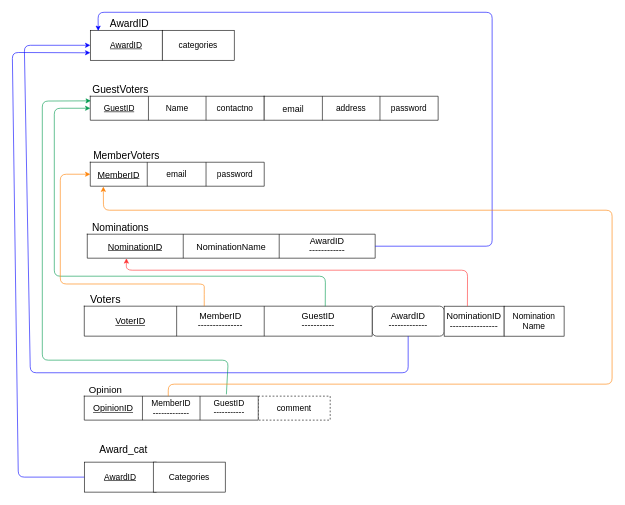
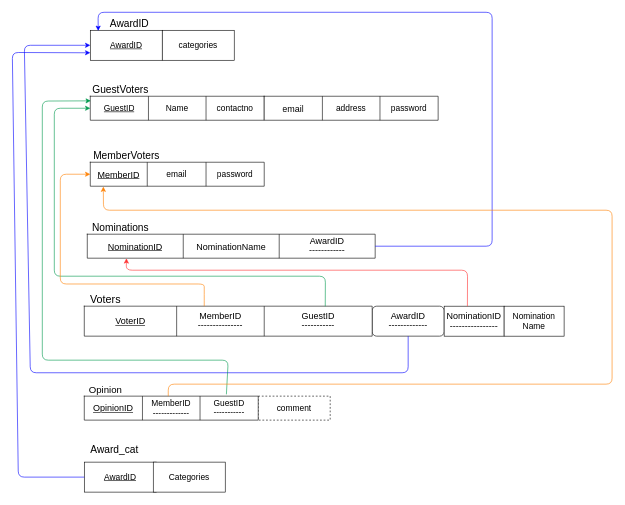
  <mxCell id="0" />
  <mxCell id="1" parent="0" />
  <mxCell id="2" value="&lt;font style=&quot;font-size: 18px&quot;&gt;Voters&lt;/font&gt;" style="text;html=1;align=center;verticalAlign=middle;resizable=0;points=[];autosize=1;" parent="1" vertex="1"><mxGeometry x="140" y="490" width="70" height="20" as="geometry" /></mxCell>
  <mxCell id="3" value="&lt;font style=&quot;font-size: 15px ; line-height: 0%&quot;&gt;AwardID&lt;br&gt;-------------&lt;br&gt;&lt;/font&gt;" style="whiteSpace=wrap;html=1;rounded=1;" parent="1" vertex="1"><mxGeometry x="620" y="510" width="120" height="50" as="geometry" /></mxCell>
  <mxCell id="4" value="&lt;font style=&quot;font-size: 15px ; line-height: 0%&quot;&gt;NominationID&lt;br&gt;----------------&lt;/font&gt;" style="whiteSpace=wrap;html=1;align=center;fontSize=14;" parent="1" vertex="1"><mxGeometry x="740" y="510" width="100" height="50" as="geometry" /></mxCell>
  <mxCell id="5" value="Nomination Name" style="whiteSpace=wrap;html=1;align=center;fontSize=14;" parent="1" vertex="1"><mxGeometry x="840" y="510" width="100" height="50" as="geometry" /></mxCell>
  <mxCell id="6" value="&lt;font style=&quot;font-size: 17px&quot;&gt;Nominations&lt;/font&gt;" style="text;html=1;align=center;verticalAlign=middle;resizable=0;points=[];autosize=1;fontSize=14;" parent="1" vertex="1"><mxGeometry x="145" y="370" width="110" height="20" as="geometry" /></mxCell>
  <mxCell id="7" value="&lt;u&gt;AwardID&lt;/u&gt;" style="rounded=0;whiteSpace=wrap;html=1;fontSize=14;" parent="1" vertex="1"><mxGeometry x="150" y="50" width="120" height="50" as="geometry" /></mxCell>
  <mxCell id="8" value="categories" style="rounded=0;whiteSpace=wrap;html=1;fontSize=14;" parent="1" vertex="1"><mxGeometry x="270" y="50" width="120" height="50" as="geometry" /></mxCell>
  <mxCell id="9" value="&lt;font style=&quot;font-size: 17px&quot;&gt;AwardID&lt;/font&gt;" style="text;html=1;align=center;verticalAlign=middle;resizable=0;points=[];autosize=1;fontSize=14;" parent="1" vertex="1"><mxGeometry x="175" y="30" width="80" height="20" as="geometry" /></mxCell>
  <mxCell id="10" value="&lt;font style=&quot;font-size: 17px&quot;&gt;GuestVoters&lt;/font&gt;" style="text;html=1;align=center;verticalAlign=middle;resizable=0;points=[];autosize=1;fontSize=14;" parent="1" vertex="1"><mxGeometry x="145" y="140" width="110" height="20" as="geometry" /></mxCell>
  <mxCell id="11" value="" style="shape=table;html=1;whiteSpace=wrap;startSize=0;container=1;collapsible=0;childLayout=tableLayout;fontSize=14;" parent="1" vertex="1"><mxGeometry x="150" y="160" width="290" height="40" as="geometry" /></mxCell>
  <mxCell id="12" value="" style="shape=partialRectangle;html=1;whiteSpace=wrap;collapsible=0;dropTarget=0;pointerEvents=0;fillColor=none;top=0;left=0;bottom=0;right=0;points=[[0,0.5],[1,0.5]];portConstraint=eastwest;" parent="11" vertex="1"><mxGeometry width="290" height="40" as="geometry" /></mxCell>
  <mxCell id="13" value="&lt;u&gt;&lt;font style=&quot;font-size: 14px&quot;&gt;GuestID&lt;/font&gt;&lt;/u&gt;" style="shape=partialRectangle;html=1;whiteSpace=wrap;connectable=0;fillColor=none;top=0;left=0;bottom=0;right=0;overflow=hidden;" parent="12" vertex="1"><mxGeometry width="97" height="40" as="geometry" /></mxCell>
  <mxCell id="14" value="&lt;font style=&quot;font-size: 14px&quot;&gt;Name&lt;/font&gt;" style="shape=partialRectangle;html=1;whiteSpace=wrap;connectable=0;fillColor=none;top=0;left=0;bottom=0;right=0;overflow=hidden;" parent="12" vertex="1"><mxGeometry x="97" width="96" height="40" as="geometry" /></mxCell>
  <mxCell id="15" value="&lt;font style=&quot;font-size: 14px&quot;&gt;contactno&lt;/font&gt;" style="shape=partialRectangle;html=1;whiteSpace=wrap;connectable=0;fillColor=none;top=0;left=0;bottom=0;right=0;overflow=hidden;" parent="12" vertex="1"><mxGeometry x="193" width="97" height="40" as="geometry" /></mxCell>
  <mxCell id="16" value="" style="shape=table;html=1;whiteSpace=wrap;startSize=0;container=1;collapsible=0;childLayout=tableLayout;fontSize=14;" parent="1" vertex="1"><mxGeometry x="440" y="160" width="290" height="40" as="geometry" /></mxCell>
  <mxCell id="17" value="" style="shape=partialRectangle;html=1;whiteSpace=wrap;collapsible=0;dropTarget=0;pointerEvents=0;fillColor=none;top=0;left=0;bottom=0;right=0;points=[[0,0.5],[1,0.5]];portConstraint=eastwest;" parent="16" vertex="1"><mxGeometry width="290" height="40" as="geometry" /></mxCell>
  <mxCell id="18" value="&lt;font style=&quot;font-size: 15px&quot;&gt;email&lt;/font&gt;" style="shape=partialRectangle;html=1;whiteSpace=wrap;connectable=0;fillColor=none;top=0;left=0;bottom=0;right=0;overflow=hidden;" parent="17" vertex="1"><mxGeometry width="97" height="40" as="geometry" /></mxCell>
  <mxCell id="19" value="&lt;font style=&quot;font-size: 14px&quot;&gt;address&lt;/font&gt;" style="shape=partialRectangle;html=1;whiteSpace=wrap;connectable=0;fillColor=none;top=0;left=0;bottom=0;right=0;overflow=hidden;" parent="17" vertex="1"><mxGeometry x="97" width="96" height="40" as="geometry" /></mxCell>
  <mxCell id="20" value="&lt;font style=&quot;font-size: 14px&quot;&gt;password&lt;/font&gt;" style="shape=partialRectangle;html=1;whiteSpace=wrap;connectable=0;fillColor=none;top=0;left=0;bottom=0;right=0;overflow=hidden;" parent="17" vertex="1"><mxGeometry x="193" width="97" height="40" as="geometry" /></mxCell>
  <mxCell id="21" value="&lt;span style=&quot;font-size: 17px&quot;&gt;MemberVoters&lt;/span&gt;" style="text;html=1;align=center;verticalAlign=middle;resizable=0;points=[];autosize=1;fontSize=14;" parent="1" vertex="1"><mxGeometry x="145" y="250" width="130" height="20" as="geometry" /></mxCell>
  <mxCell id="22" value="comment" style="rounded=0;whiteSpace=wrap;html=1;fontSize=14;dashed=1;" parent="1" vertex="1"><mxGeometry x="430" y="660" width="120" height="40" as="geometry" /></mxCell>
  <mxCell id="23" value="&lt;font style=&quot;font-size: 16px&quot;&gt;Opinion&lt;/font&gt;" style="text;html=1;align=center;verticalAlign=middle;resizable=0;points=[];autosize=1;fontSize=14;" parent="1" vertex="1"><mxGeometry x="140" y="640" width="70" height="20" as="geometry" /></mxCell>
- <mxCell id="24" value="&lt;font style=&quot;font-size: 17px&quot;&gt;Award_cat&lt;/font&gt;" style="text;html=1;align=center;verticalAlign=middle;resizable=0;points=[];autosize=1;fontSize=14;" parent="1" vertex="1"><mxGeometry x="155" y="740" width="100" height="20" as="geometry" /></mxCell>
+ <mxCell id="24" value="&lt;font style=&quot;font-size: 17px&quot;&gt;Award_cat&lt;/font&gt;" style="text;html=1;align=center;verticalAlign=middle;resizable=0;points=[];autosize=1;fontSize=14;" parent="1" vertex="1"><mxGeometry x="140" y="740" width="100" height="20" as="geometry" /></mxCell>
  <mxCell id="25" value="&lt;u&gt;AwardID&lt;/u&gt;&lt;br&gt;" style="rounded=0;whiteSpace=wrap;html=1;fontSize=14;" parent="1" vertex="1"><mxGeometry x="140" y="770" width="120" height="50" as="geometry" /></mxCell>
  <mxCell id="26" value="Categories" style="rounded=0;whiteSpace=wrap;html=1;fontSize=14;" parent="1" vertex="1"><mxGeometry x="255" y="770" width="120" height="50" as="geometry" /></mxCell>
  <mxCell id="27" value="" style="endArrow=classic;html=1;labelBackgroundColor=#70FFDE;fontSize=14;exitX=0;exitY=0.5;exitDx=0;exitDy=0;strokeColor=#0000FF;entryX=0;entryY=0.75;entryDx=0;entryDy=0;" parent="1" source="25" target="7" edge="1"><mxGeometry width="50" height="50" relative="1" as="geometry"><mxPoint x="565.04" y="450.56" as="sourcePoint" /><mxPoint x="140" y="90" as="targetPoint" /><Array as="points"><mxPoint x="30" y="795" /><mxPoint x="20" y="87" /></Array></mxGeometry></mxCell>
  <mxCell id="28" value="" style="shape=table;html=1;whiteSpace=wrap;startSize=0;container=1;collapsible=0;childLayout=tableLayout;fontSize=14;" parent="1" vertex="1"><mxGeometry x="150" y="270" width="290" height="40" as="geometry" /></mxCell>
  <mxCell id="29" value="" style="shape=partialRectangle;html=1;whiteSpace=wrap;collapsible=0;dropTarget=0;pointerEvents=0;fillColor=none;top=0;left=0;bottom=0;right=0;points=[[0,0.5],[1,0.5]];portConstraint=eastwest;" parent="28" vertex="1"><mxGeometry width="290" height="40" as="geometry" /></mxCell>
  <mxCell id="30" value="&lt;font style=&quot;font-size: 15px&quot;&gt;&lt;u&gt;MemberID&lt;/u&gt;&lt;/font&gt;" style="shape=partialRectangle;html=1;whiteSpace=wrap;connectable=0;fillColor=none;top=0;left=0;bottom=0;right=0;overflow=hidden;" parent="29" vertex="1"><mxGeometry width="95" height="40" as="geometry" /></mxCell>
  <mxCell id="31" value="&lt;font style=&quot;font-size: 14px&quot;&gt;email&lt;/font&gt;" style="shape=partialRectangle;html=1;whiteSpace=wrap;connectable=0;fillColor=none;top=0;left=0;bottom=0;right=0;overflow=hidden;" parent="29" vertex="1"><mxGeometry x="95" width="98" height="40" as="geometry" /></mxCell>
  <mxCell id="32" value="&lt;font style=&quot;font-size: 14px&quot;&gt;password&lt;/font&gt;" style="shape=partialRectangle;html=1;whiteSpace=wrap;connectable=0;fillColor=none;top=0;left=0;bottom=0;right=0;overflow=hidden;" parent="29" vertex="1"><mxGeometry x="193" width="97" height="40" as="geometry" /></mxCell>
  <mxCell id="33" value="" style="shape=table;html=1;whiteSpace=wrap;startSize=0;container=1;collapsible=0;childLayout=tableLayout;fontSize=14;" parent="1" vertex="1"><mxGeometry x="145" y="390" width="480" height="40" as="geometry" /></mxCell>
  <mxCell id="34" value="" style="shape=partialRectangle;html=1;whiteSpace=wrap;collapsible=0;dropTarget=0;pointerEvents=0;fillColor=none;top=0;left=0;bottom=0;right=0;points=[[0,0.5],[1,0.5]];portConstraint=eastwest;" parent="33" vertex="1"><mxGeometry width="480" height="40" as="geometry" /></mxCell>
  <mxCell id="35" value="&lt;font style=&quot;font-size: 15px&quot;&gt;&lt;u&gt;NominationID&lt;/u&gt;&lt;/font&gt;" style="shape=partialRectangle;html=1;whiteSpace=wrap;connectable=0;fillColor=none;top=0;left=0;bottom=0;right=0;overflow=hidden;" parent="34" vertex="1"><mxGeometry width="160" height="40" as="geometry" /></mxCell>
  <mxCell id="36" value="&lt;font style=&quot;font-size: 15px&quot;&gt;NominationName&lt;/font&gt;" style="shape=partialRectangle;html=1;whiteSpace=wrap;connectable=0;fillColor=none;top=0;left=0;bottom=0;right=0;overflow=hidden;" parent="34" vertex="1"><mxGeometry x="160" width="160" height="40" as="geometry" /></mxCell>
  <mxCell id="37" value="&lt;font style=&quot;font-size: 15px ; line-height: 30%&quot;&gt;AwardID&lt;br&gt;------------&lt;br&gt;&lt;/font&gt;" style="shape=partialRectangle;html=1;whiteSpace=wrap;connectable=0;fillColor=none;top=0;left=0;bottom=0;right=0;overflow=hidden;" parent="34" vertex="1"><mxGeometry x="320" width="160" height="40" as="geometry" /></mxCell>
  <mxCell id="38" value="" style="shape=table;html=1;whiteSpace=wrap;startSize=0;container=1;collapsible=0;childLayout=tableLayout;fontStyle=4;verticalAlign=middle;fontSize=14;" parent="1" vertex="1"><mxGeometry x="140" y="510" width="480" height="50" as="geometry" /></mxCell>
  <mxCell id="39" value="" style="shape=partialRectangle;html=1;whiteSpace=wrap;collapsible=0;dropTarget=0;pointerEvents=0;fillColor=none;top=0;left=0;bottom=0;right=0;points=[[0,0.5],[1,0.5]];portConstraint=eastwest;" parent="38" vertex="1"><mxGeometry width="480" height="50" as="geometry" /></mxCell>
  <mxCell id="40" value="&lt;u&gt;&lt;font style=&quot;font-size: 15px&quot;&gt;VoterID&lt;/font&gt;&lt;/u&gt;" style="shape=partialRectangle;html=1;whiteSpace=wrap;connectable=0;fillColor=none;top=0;left=0;bottom=0;right=0;overflow=hidden;" parent="39" vertex="1"><mxGeometry width="154" height="50" as="geometry" /></mxCell>
  <mxCell id="41" value="&lt;font style=&quot;font-size: 15px ; line-height: 30%&quot;&gt;MemberID&lt;br&gt;---------------&lt;br&gt;&lt;/font&gt;" style="shape=partialRectangle;html=1;whiteSpace=wrap;connectable=0;fillColor=none;top=0;left=0;bottom=0;right=0;overflow=hidden;" parent="39" vertex="1"><mxGeometry x="154" width="146" height="50" as="geometry" /></mxCell>
  <mxCell id="42" value="&lt;font style=&quot;font-size: 15px ; line-height: 20%&quot;&gt;GuestID&lt;br&gt;-----------&lt;/font&gt;" style="shape=partialRectangle;html=1;whiteSpace=wrap;connectable=0;fillColor=none;top=0;left=0;bottom=0;right=0;overflow=hidden;" parent="39" vertex="1"><mxGeometry x="300" width="180" height="50" as="geometry" /></mxCell>
  <mxCell id="43" value="" style="shape=table;html=1;whiteSpace=wrap;startSize=0;container=1;collapsible=0;childLayout=tableLayout;fontSize=14;" parent="1" vertex="1"><mxGeometry x="140" y="660" width="290" height="40" as="geometry" /></mxCell>
  <mxCell id="44" value="" style="shape=partialRectangle;html=1;whiteSpace=wrap;collapsible=0;dropTarget=0;pointerEvents=0;fillColor=none;top=0;left=0;bottom=0;right=0;points=[[0,0.5],[1,0.5]];portConstraint=eastwest;" parent="43" vertex="1"><mxGeometry width="290" height="40" as="geometry" /></mxCell>
  <mxCell id="45" value="&lt;font style=&quot;font-size: 15px&quot;&gt;&lt;u&gt;OpinionID&lt;/u&gt;&lt;/font&gt;" style="shape=partialRectangle;html=1;whiteSpace=wrap;connectable=0;fillColor=none;top=0;left=0;bottom=0;right=0;overflow=hidden;" parent="44" vertex="1"><mxGeometry width="97" height="40" as="geometry" /></mxCell>
  <mxCell id="46" value="&lt;font style=&quot;font-size: 14px&quot;&gt;MemberID&lt;br&gt;-------------&lt;br&gt;&lt;/font&gt;" style="shape=partialRectangle;html=1;whiteSpace=wrap;connectable=0;fillColor=none;top=0;left=0;bottom=0;right=0;overflow=hidden;" parent="44" vertex="1"><mxGeometry x="97" width="96" height="40" as="geometry" /></mxCell>
  <mxCell id="47" value="&lt;span style=&quot;font-size: 14px ; line-height: 0%&quot;&gt;GuestID&lt;br&gt;-----------&lt;br&gt;&lt;/span&gt;" style="shape=partialRectangle;html=1;whiteSpace=wrap;connectable=0;fillColor=none;top=0;left=0;bottom=0;right=0;overflow=hidden;" parent="44" vertex="1"><mxGeometry x="193" width="97" height="40" as="geometry" /></mxCell>
  <mxCell id="48" value="" style="endArrow=classic;html=1;labelBackgroundColor=#70FFDE;fontSize=14;exitX=0.5;exitY=1;exitDx=0;exitDy=0;strokeColor=#0000FF;entryX=0;entryY=0.5;entryDx=0;entryDy=0;" edge="1" parent="1" source="3" target="7"><mxGeometry width="50" height="50" relative="1" as="geometry"><mxPoint x="840" y="670" as="sourcePoint" /><mxPoint x="50" y="40" as="targetPoint" /><Array as="points"><mxPoint x="680" y="621" /><mxPoint x="50" y="621" /><mxPoint x="40" y="75" /></Array></mxGeometry></mxCell>
  <mxCell id="49" value="" style="endArrow=classic;html=1;labelBackgroundColor=#70FFDE;fontSize=14;strokeColor=#0000FF;exitX=1;exitY=0.5;exitDx=0;exitDy=0;entryX=0.11;entryY=0.019;entryDx=0;entryDy=0;entryPerimeter=0;" edge="1" parent="1" source="34" target="7"><mxGeometry width="50" height="50" relative="1" as="geometry"><mxPoint x="840" y="460" as="sourcePoint" /><mxPoint x="100" y="20" as="targetPoint" /><Array as="points"><mxPoint x="820" y="410" /><mxPoint x="820" y="20" /><mxPoint x="163" y="20" /></Array></mxGeometry></mxCell>
  <mxCell id="50" value="" style="endArrow=classic;html=1;labelBackgroundColor=#70FFDE;fontSize=14;strokeColor=#00994D;exitX=0.817;exitY=-0.074;exitDx=0;exitDy=0;exitPerimeter=0;entryX=0.003;entryY=0.191;entryDx=0;entryDy=0;entryPerimeter=0;" edge="1" parent="1" source="44" target="12"><mxGeometry width="50" height="50" relative="1" as="geometry"><mxPoint x="440" y="610" as="sourcePoint" /><mxPoint x="70" y="140" as="targetPoint" /><Array as="points"><mxPoint x="380" y="600" /><mxPoint x="70" y="600" /><mxPoint x="70" y="168" /></Array></mxGeometry></mxCell>
  <mxCell id="51" value="" style="endArrow=classic;html=1;labelBackgroundColor=#70FFDE;fontSize=14;exitX=0.837;exitY=0.005;exitDx=0;exitDy=0;exitPerimeter=0;strokeColor=#00994D;entryX=0;entryY=0.5;entryDx=0;entryDy=0;" edge="1" parent="1" source="39" target="12"><mxGeometry width="50" height="50" relative="1" as="geometry"><mxPoint x="890" y="471" as="sourcePoint" /><mxPoint x="100" y="140" as="targetPoint" /><Array as="points"><mxPoint x="542" y="460" /><mxPoint x="90" y="460" /><mxPoint x="90" y="180" /></Array></mxGeometry></mxCell>
  <mxCell id="52" value="" style="endArrow=classic;html=1;labelBackgroundColor=#70FFDE;fontSize=14;strokeColor=#FF8000;entryX=0;entryY=0.5;entryDx=0;entryDy=0;" edge="1" parent="1" target="29"><mxGeometry width="50" height="50" relative="1" as="geometry"><mxPoint x="340" y="510" as="sourcePoint" /><mxPoint x="120" y="250" as="targetPoint" /><Array as="points"><mxPoint x="340" y="490" /><mxPoint x="340" y="473" /><mxPoint x="100" y="473" /><mxPoint x="100" y="290" /></Array></mxGeometry></mxCell>
  <mxCell id="53" value="" style="endArrow=classic;html=1;labelBackgroundColor=#70FFDE;fontSize=14;strokeColor=#FF8000;entryX=0.075;entryY=1.018;entryDx=0;entryDy=0;entryPerimeter=0;" edge="1" parent="1" target="29"><mxGeometry width="50" height="50" relative="1" as="geometry"><mxPoint x="280" y="660" as="sourcePoint" /><mxPoint x="130" y="350" as="targetPoint" /><Array as="points"><mxPoint x="280" y="640" /><mxPoint x="1020" y="640" /><mxPoint x="1020" y="350" /><mxPoint x="172" y="350" /></Array></mxGeometry></mxCell>
  <mxCell id="54" value="" style="endArrow=classic;html=1;fontSize=14;exitX=0.396;exitY=0.024;exitDx=0;exitDy=0;exitPerimeter=0;labelBackgroundColor=#70FFDE;fillColor=#fff2cc;strokeColor=#FF3333;entryX=0.136;entryY=1.006;entryDx=0;entryDy=0;entryPerimeter=0;" edge="1" parent="1" target="34"><mxGeometry width="50" height="50" relative="1" as="geometry"><mxPoint x="778.8" y="510" as="sourcePoint" /><mxPoint x="150" y="450" as="targetPoint" /><Array as="points"><mxPoint x="779" y="450" /><mxPoint x="210" y="450" /></Array></mxGeometry></mxCell>
